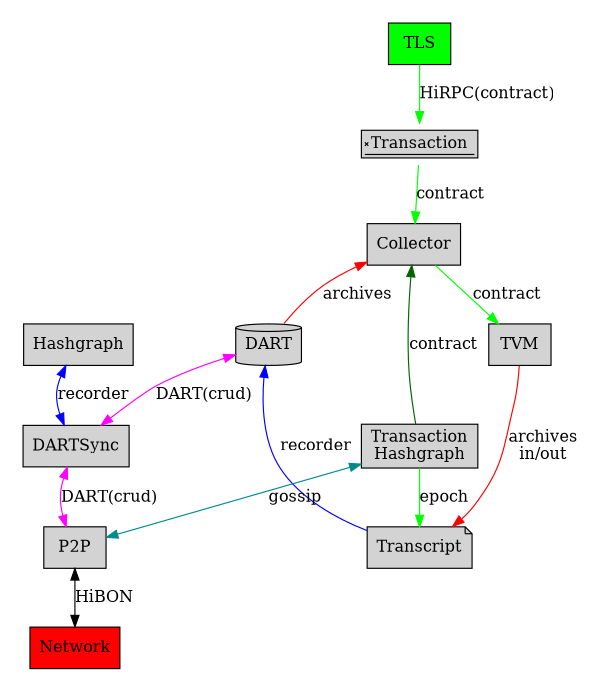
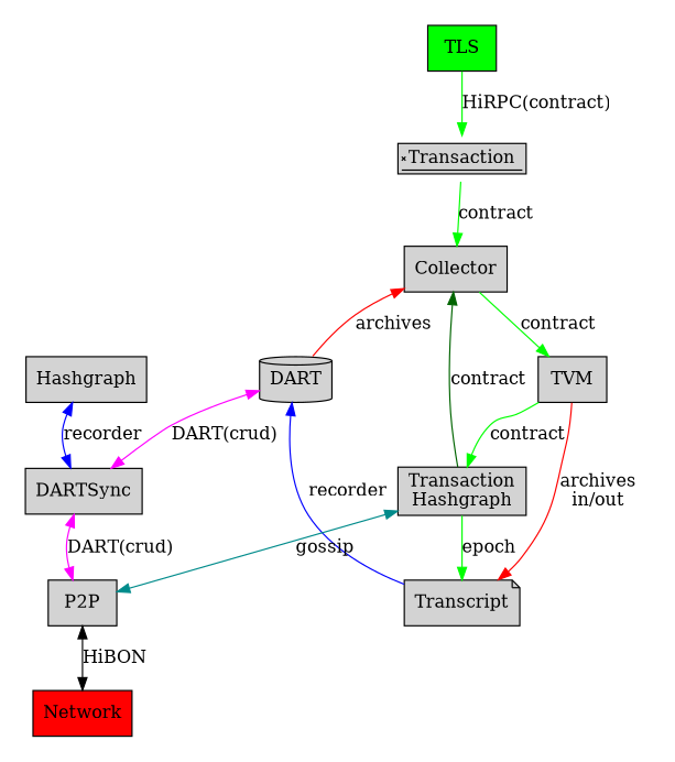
  digraph {
    compound=true
    labelangle=35
    rankdir=UD
    node [shape=rect style=filled]
    edge [color=green]
    TLS [fillcolor=green]
    Transaction [shape=signature]
    Collector
    Transcript [shape=note]
    n5 [label="Transaction\nHashgraph"]
    TVM
    DART [shape=cylinder]
    Network [fillcolor=red]
    n9 [label=Hashgraph]
    DARTSync
    P2P
    subgraph cluster_1 {
      peripheries=0
      style=rounded
      TLS
      Transaction
      Collector
      Transcript
      n5
      TVM
    }
    subgraph cluster_2 {
      peripheries=0
      style=rounded
      DART
    }
    subgraph cluster_3 {
      peripheries=0
      style=rounded
      Network
      n9
      DARTSync
      P2P
    }
    TLS -> Transaction [label="HiRPC(contract)"]
    Transaction -> Collector [label=contract]
    Collector -> TVM [label=contract]
    Transcript -> DART [color=blue label=recorder]
    n5 -> Collector [color=darkgreen label=contract]
    n5 -> Transcript [label=epoch]
    n5 -> P2P [color=cyan4 dir=both label=gossip]
    TVM -> Transcript [color=red label="archives\nin/out"]
+   TVM -> n5 [label=contract labelangle=45]
    DART -> Collector [color=red label=archives]
    DART -> DARTSync [color=magenta dir=both label="DART(crud)"]
    n9 -> DARTSync [color=blue dir=both label=recorder]
    DARTSync -> P2P [color=magenta dir=both label="DART(crud)"]
    P2P -> Network [dir=both label=HiBON color=""]
  }
